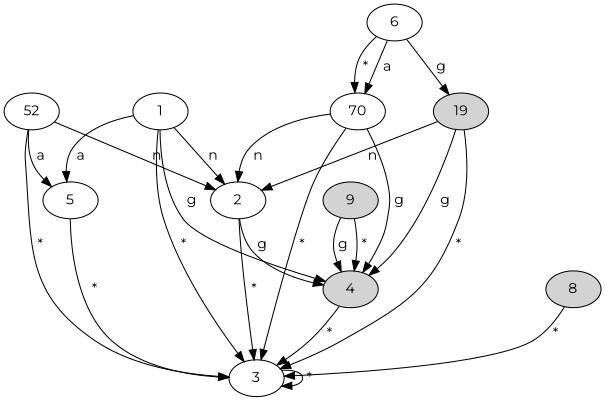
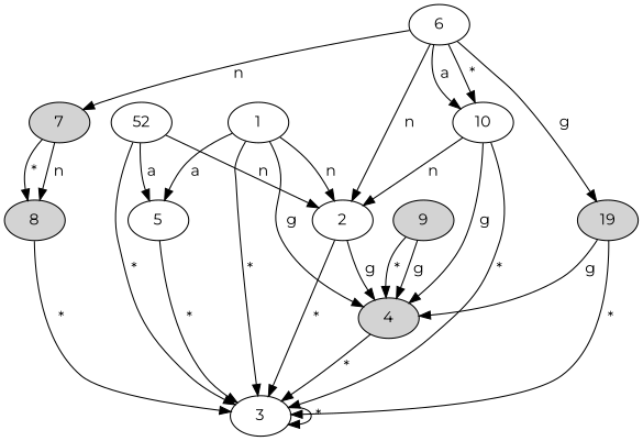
  digraph {
    fontname=Montserrat
    node [fontname=Montserrat]
    edge [fontname=Montserrat]
    1
    2
    3
    5
    4 [style=filled]
+   7 [style=filled]
    6
-   10 [label=70]
+   10
    n9 [label=19 style=filled]
    n10 [label=52]
    8 [style=filled]
    9 [style=filled]
    1 -> 2 [label=" n "]
    1 -> 3 [label=" * "]
    1 -> 5 [label=" a "]
    1 -> 4 [label=" g "]
    2 -> 3 [label=" * "]
    2 -> 4 [label=" g "]
    3 -> 3 [label=" * "]
    5 -> 3 [label=" * "]
    4 -> 3 [label=" * "]
+   7 -> 8 [label=" n "]
+   7 -> 8 [label=" * "]
+   6 -> 7 [label=" n "]
    6 -> 10 [label=" * "]
    6 -> 10 [label=" a "]
    6 -> n9 [label=" g "]
    10 -> 2 [label=" n "]
    10 -> 3 [label=" * "]
    10 -> 4 [label=" g "]
-   n9 -> 2 [label=" n "]
+   6 -> 2 [label=" n "]
    n9 -> 3 [label=" * "]
    n9 -> 4 [label=" g "]
    n10 -> 2 [label=" n "]
    n10 -> 3 [label=" * "]
    n10 -> 5 [label=" a "]
    8 -> 3 [label=" * "]
    9 -> 4 [label=" * "]
    9 -> 4 [label=" g "]
  }
